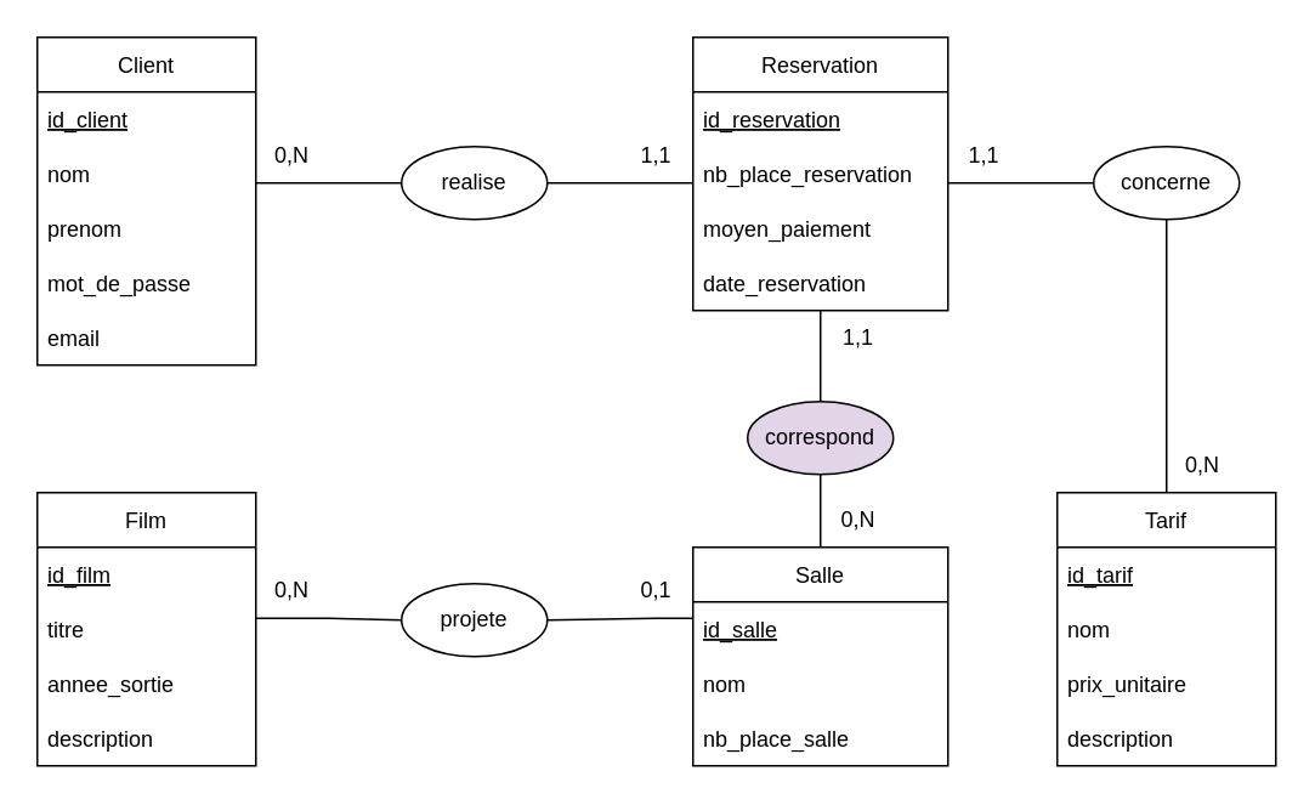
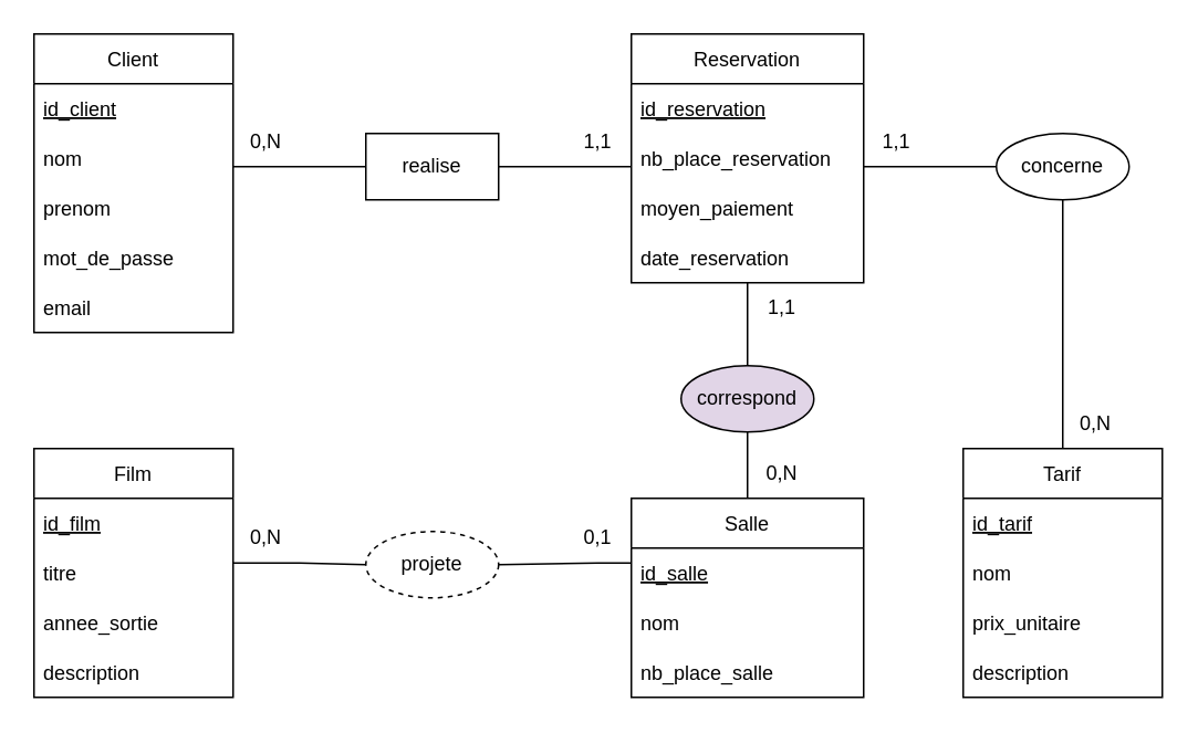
  <mxCell id="0" />
  <mxCell id="1" parent="0" />
  <mxCell id="2" style="edgeStyle=orthogonalEdgeStyle;rounded=0;orthogonalLoop=1;jettySize=auto;html=1;entryX=0;entryY=0.5;entryDx=0;entryDy=0;endArrow=none;endFill=0;" parent="1" source="3" target="9" edge="1"><mxGeometry relative="1" as="geometry"><Array as="points"><mxPoint x="160" y="100" /><mxPoint x="160" y="100" /></Array></mxGeometry></mxCell>
  <mxCell id="3" value="Client" style="swimlane;fontStyle=0;childLayout=stackLayout;horizontal=1;startSize=30;horizontalStack=0;resizeParent=1;resizeParentMax=0;resizeLast=0;collapsible=1;marginBottom=0;" parent="1" vertex="1"><mxGeometry x="20" y="20" width="120" height="180" as="geometry" /></mxCell>
  <mxCell id="4" value="id_client" style="text;strokeColor=none;fillColor=none;align=left;verticalAlign=middle;spacingLeft=4;spacingRight=4;overflow=hidden;points=[[0,0.5],[1,0.5]];portConstraint=eastwest;rotatable=0;fontStyle=4" parent="3" vertex="1"><mxGeometry y="30" width="120" height="30" as="geometry" /></mxCell>
  <mxCell id="5" value="nom" style="text;strokeColor=none;fillColor=none;align=left;verticalAlign=middle;spacingLeft=4;spacingRight=4;overflow=hidden;points=[[0,0.5],[1,0.5]];portConstraint=eastwest;rotatable=0;" parent="3" vertex="1"><mxGeometry y="60" width="120" height="30" as="geometry" /></mxCell>
  <mxCell id="6" value="prenom" style="text;strokeColor=none;fillColor=none;align=left;verticalAlign=middle;spacingLeft=4;spacingRight=4;overflow=hidden;points=[[0,0.5],[1,0.5]];portConstraint=eastwest;rotatable=0;" parent="3" vertex="1"><mxGeometry y="90" width="120" height="30" as="geometry" /></mxCell>
  <mxCell id="7" value="mot_de_passe" style="text;strokeColor=none;fillColor=none;align=left;verticalAlign=middle;spacingLeft=4;spacingRight=4;overflow=hidden;points=[[0,0.5],[1,0.5]];portConstraint=eastwest;rotatable=0;" vertex="1" parent="3"><mxGeometry y="120" width="120" height="30" as="geometry" /></mxCell>
  <mxCell id="8" value="email" style="text;strokeColor=none;fillColor=none;align=left;verticalAlign=middle;spacingLeft=4;spacingRight=4;overflow=hidden;points=[[0,0.5],[1,0.5]];portConstraint=eastwest;rotatable=0;" parent="3" vertex="1"><mxGeometry y="150" width="120" height="30" as="geometry" /></mxCell>
- <mxCell id="9" value="realise" style="ellipse;whiteSpace=wrap;html=1;" parent="1" vertex="1"><mxGeometry x="220" y="80" width="80" height="40" as="geometry" /></mxCell>
+ <mxCell id="9" value="realise" style="whiteSpace=wrap;html=1;rounded=0;" parent="1" vertex="1"><mxGeometry x="220" y="80" width="80" height="40" as="geometry" /></mxCell>
  <mxCell id="10" style="edgeStyle=orthogonalEdgeStyle;rounded=0;orthogonalLoop=1;jettySize=auto;html=1;entryX=0.5;entryY=1;entryDx=0;entryDy=0;endArrow=none;endFill=0;" parent="1" source="11" target="36" edge="1"><mxGeometry relative="1" as="geometry" /></mxCell>
  <mxCell id="11" value="Tarif" style="swimlane;fontStyle=0;childLayout=stackLayout;horizontal=1;startSize=30;horizontalStack=0;resizeParent=1;resizeParentMax=0;resizeLast=0;collapsible=1;marginBottom=0;" parent="1" vertex="1"><mxGeometry x="580" y="270" width="120" height="150" as="geometry" /></mxCell>
  <mxCell id="12" value="id_tarif" style="text;strokeColor=none;fillColor=none;align=left;verticalAlign=middle;spacingLeft=4;spacingRight=4;overflow=hidden;points=[[0,0.5],[1,0.5]];portConstraint=eastwest;rotatable=0;fontStyle=4" parent="11" vertex="1"><mxGeometry y="30" width="120" height="30" as="geometry" /></mxCell>
  <mxCell id="13" value="nom" style="text;strokeColor=none;fillColor=none;align=left;verticalAlign=middle;spacingLeft=4;spacingRight=4;overflow=hidden;points=[[0,0.5],[1,0.5]];portConstraint=eastwest;rotatable=0;" parent="11" vertex="1"><mxGeometry y="60" width="120" height="30" as="geometry" /></mxCell>
  <mxCell id="14" value="prix_unitaire" style="text;strokeColor=none;fillColor=none;align=left;verticalAlign=middle;spacingLeft=4;spacingRight=4;overflow=hidden;points=[[0,0.5],[1,0.5]];portConstraint=eastwest;rotatable=0;" parent="11" vertex="1"><mxGeometry y="90" width="120" height="30" as="geometry" /></mxCell>
  <mxCell id="15" value="description" style="text;strokeColor=none;fillColor=none;align=left;verticalAlign=middle;spacingLeft=4;spacingRight=4;overflow=hidden;points=[[0,0.5],[1,0.5]];portConstraint=eastwest;rotatable=0;" parent="11" vertex="1"><mxGeometry y="120" width="120" height="30" as="geometry" /></mxCell>
  <mxCell id="16" style="edgeStyle=orthogonalEdgeStyle;rounded=0;orthogonalLoop=1;jettySize=auto;html=1;entryX=0.5;entryY=1;entryDx=0;entryDy=0;endArrow=none;endFill=0;" parent="1" source="18" target="37" edge="1"><mxGeometry relative="1" as="geometry" /></mxCell>
  <mxCell id="17" style="edgeStyle=orthogonalEdgeStyle;rounded=0;orthogonalLoop=1;jettySize=auto;html=1;entryX=1;entryY=0.5;entryDx=0;entryDy=0;endArrow=none;endFill=0;" parent="1" source="18" target="35" edge="1"><mxGeometry relative="1" as="geometry"><Array as="points"><mxPoint x="360" y="339" /><mxPoint x="360" y="339" /></Array></mxGeometry></mxCell>
  <mxCell id="18" value="Salle" style="swimlane;fontStyle=0;childLayout=stackLayout;horizontal=1;startSize=30;horizontalStack=0;resizeParent=1;resizeParentMax=0;resizeLast=0;collapsible=1;marginBottom=0;" parent="1" vertex="1"><mxGeometry x="380" y="300" width="140" height="120" as="geometry" /></mxCell>
  <mxCell id="19" value="id_salle" style="text;strokeColor=none;fillColor=none;align=left;verticalAlign=middle;spacingLeft=4;spacingRight=4;overflow=hidden;points=[[0,0.5],[1,0.5]];portConstraint=eastwest;rotatable=0;fontStyle=4" parent="18" vertex="1"><mxGeometry y="30" width="140" height="30" as="geometry" /></mxCell>
  <mxCell id="20" value="nom" style="text;strokeColor=none;fillColor=none;align=left;verticalAlign=middle;spacingLeft=4;spacingRight=4;overflow=hidden;points=[[0,0.5],[1,0.5]];portConstraint=eastwest;rotatable=0;" parent="18" vertex="1"><mxGeometry y="60" width="140" height="30" as="geometry" /></mxCell>
  <mxCell id="21" value="nb_place_salle" style="text;strokeColor=none;fillColor=none;align=left;verticalAlign=middle;spacingLeft=4;spacingRight=4;overflow=hidden;points=[[0,0.5],[1,0.5]];portConstraint=eastwest;rotatable=0;" parent="18" vertex="1"><mxGeometry y="90" width="140" height="30" as="geometry" /></mxCell>
  <mxCell id="22" style="edgeStyle=orthogonalEdgeStyle;rounded=0;orthogonalLoop=1;jettySize=auto;html=1;entryX=0;entryY=0.5;entryDx=0;entryDy=0;endArrow=none;endFill=0;" parent="1" source="23" target="35" edge="1"><mxGeometry relative="1" as="geometry"><Array as="points"><mxPoint x="180" y="339" /><mxPoint x="180" y="339" /></Array></mxGeometry></mxCell>
  <mxCell id="23" value="Film" style="swimlane;fontStyle=0;childLayout=stackLayout;horizontal=1;startSize=30;horizontalStack=0;resizeParent=1;resizeParentMax=0;resizeLast=0;collapsible=1;marginBottom=0;" parent="1" vertex="1"><mxGeometry x="20" y="270" width="120" height="150" as="geometry" /></mxCell>
  <mxCell id="24" value="id_film" style="text;strokeColor=none;fillColor=none;align=left;verticalAlign=middle;spacingLeft=4;spacingRight=4;overflow=hidden;points=[[0,0.5],[1,0.5]];portConstraint=eastwest;rotatable=0;fontStyle=4" parent="23" vertex="1"><mxGeometry y="30" width="120" height="30" as="geometry" /></mxCell>
  <mxCell id="25" value="titre" style="text;strokeColor=none;fillColor=none;align=left;verticalAlign=middle;spacingLeft=4;spacingRight=4;overflow=hidden;points=[[0,0.5],[1,0.5]];portConstraint=eastwest;rotatable=0;" parent="23" vertex="1"><mxGeometry y="60" width="120" height="30" as="geometry" /></mxCell>
  <mxCell id="26" value="annee_sortie" style="text;strokeColor=none;fillColor=none;align=left;verticalAlign=middle;spacingLeft=4;spacingRight=4;overflow=hidden;points=[[0,0.5],[1,0.5]];portConstraint=eastwest;rotatable=0;" parent="23" vertex="1"><mxGeometry y="90" width="120" height="30" as="geometry" /></mxCell>
  <mxCell id="27" value="description" style="text;strokeColor=none;fillColor=none;align=left;verticalAlign=middle;spacingLeft=4;spacingRight=4;overflow=hidden;points=[[0,0.5],[1,0.5]];portConstraint=eastwest;rotatable=0;" parent="23" vertex="1"><mxGeometry y="120" width="120" height="30" as="geometry" /></mxCell>
  <mxCell id="28" style="edgeStyle=orthogonalEdgeStyle;rounded=0;orthogonalLoop=1;jettySize=auto;html=1;endArrow=none;endFill=0;entryX=0;entryY=0.5;entryDx=0;entryDy=0;" parent="1" source="30" target="36" edge="1"><mxGeometry relative="1" as="geometry"><mxPoint x="580" y="95" as="targetPoint" /><Array as="points"><mxPoint x="600" y="100" /></Array></mxGeometry></mxCell>
  <mxCell id="29" style="edgeStyle=orthogonalEdgeStyle;rounded=0;orthogonalLoop=1;jettySize=auto;html=1;endArrow=none;endFill=0;entryX=1;entryY=0.5;entryDx=0;entryDy=0;" parent="1" source="30" target="37" edge="1"><mxGeometry relative="1" as="geometry"><mxPoint x="470" y="210" as="targetPoint" /><Array as="points"><mxPoint x="450" y="239" /></Array></mxGeometry></mxCell>
  <mxCell id="30" value="Reservation" style="swimlane;fontStyle=0;childLayout=stackLayout;horizontal=1;startSize=30;horizontalStack=0;resizeParent=1;resizeParentMax=0;resizeLast=0;collapsible=1;marginBottom=0;" parent="1" vertex="1"><mxGeometry x="380" y="20" width="140" height="150" as="geometry" /></mxCell>
  <mxCell id="31" value="id_reservation" style="text;strokeColor=none;fillColor=none;align=left;verticalAlign=middle;spacingLeft=4;spacingRight=4;overflow=hidden;points=[[0,0.5],[1,0.5]];portConstraint=eastwest;rotatable=0;fontStyle=4" parent="30" vertex="1"><mxGeometry y="30" width="140" height="30" as="geometry" /></mxCell>
  <mxCell id="32" value="nb_place_reservation" style="text;strokeColor=none;fillColor=none;align=left;verticalAlign=middle;spacingLeft=4;spacingRight=4;overflow=hidden;points=[[0,0.5],[1,0.5]];portConstraint=eastwest;rotatable=0;" parent="30" vertex="1"><mxGeometry y="60" width="140" height="30" as="geometry" /></mxCell>
  <mxCell id="33" value="moyen_paiement" style="text;strokeColor=none;fillColor=none;align=left;verticalAlign=middle;spacingLeft=4;spacingRight=4;overflow=hidden;points=[[0,0.5],[1,0.5]];portConstraint=eastwest;rotatable=0;" parent="30" vertex="1"><mxGeometry y="90" width="140" height="30" as="geometry" /></mxCell>
  <mxCell id="34" value="date_reservation" style="text;strokeColor=none;fillColor=none;align=left;verticalAlign=middle;spacingLeft=4;spacingRight=4;overflow=hidden;points=[[0,0.5],[1,0.5]];portConstraint=eastwest;rotatable=0;" parent="30" vertex="1"><mxGeometry y="120" width="140" height="30" as="geometry" /></mxCell>
- <mxCell id="35" value="projete" style="ellipse;whiteSpace=wrap;html=1;" parent="1" vertex="1"><mxGeometry x="220" y="320" width="80" height="40" as="geometry" /></mxCell>
+ <mxCell id="35" value="projete" style="ellipse;whiteSpace=wrap;html=1;dashed=1;" parent="1" vertex="1"><mxGeometry x="220" y="320" width="80" height="40" as="geometry" /></mxCell>
  <mxCell id="36" value="concerne" style="ellipse;whiteSpace=wrap;html=1;" parent="1" vertex="1"><mxGeometry x="600" y="80" width="80" height="40" as="geometry" /></mxCell>
  <mxCell id="37" value="correspond" style="ellipse;whiteSpace=wrap;html=1;fillColor=#e1d5e7;" parent="1" vertex="1"><mxGeometry x="410" y="220" width="80" height="40" as="geometry" /></mxCell>
  <mxCell id="38" style="edgeStyle=orthogonalEdgeStyle;rounded=0;orthogonalLoop=1;jettySize=auto;html=1;entryX=1;entryY=0.5;entryDx=0;entryDy=0;endArrow=none;endFill=0;" parent="1" source="32" target="9" edge="1"><mxGeometry relative="1" as="geometry"><Array as="points"><mxPoint x="360" y="100" /><mxPoint x="360" y="100" /></Array></mxGeometry></mxCell>
  <mxCell id="39" value="0,N" style="text;html=1;strokeColor=none;fillColor=none;align=center;verticalAlign=middle;whiteSpace=wrap;rounded=0;" parent="1" vertex="1"><mxGeometry x="140" y="308.75" width="40" height="30" as="geometry" /></mxCell>
  <mxCell id="40" value="0,1" style="text;html=1;strokeColor=none;fillColor=none;align=center;verticalAlign=middle;whiteSpace=wrap;rounded=0;" parent="1" vertex="1"><mxGeometry x="340" y="308.75" width="40" height="30" as="geometry" /></mxCell>
  <mxCell id="41" value="0,N" style="text;html=1;strokeColor=none;fillColor=none;align=center;verticalAlign=middle;whiteSpace=wrap;rounded=0;" parent="1" vertex="1"><mxGeometry x="451.25" y="270" width="40" height="30" as="geometry" /></mxCell>
  <mxCell id="42" value="1,1" style="text;html=1;strokeColor=none;fillColor=none;align=center;verticalAlign=middle;whiteSpace=wrap;rounded=0;" parent="1" vertex="1"><mxGeometry x="451.25" y="170" width="40" height="30" as="geometry" /></mxCell>
  <mxCell id="43" value="0,N" style="text;html=1;strokeColor=none;fillColor=none;align=center;verticalAlign=middle;whiteSpace=wrap;rounded=0;" parent="1" vertex="1"><mxGeometry x="140" y="70" width="40" height="30" as="geometry" /></mxCell>
  <mxCell id="44" value="1,1" style="text;html=1;strokeColor=none;fillColor=none;align=center;verticalAlign=middle;whiteSpace=wrap;rounded=0;" parent="1" vertex="1"><mxGeometry x="340" y="70" width="40" height="30" as="geometry" /></mxCell>
  <mxCell id="45" value="1,1" style="text;html=1;strokeColor=none;fillColor=none;align=center;verticalAlign=middle;whiteSpace=wrap;rounded=0;" parent="1" vertex="1"><mxGeometry x="520" y="70" width="40" height="30" as="geometry" /></mxCell>
  <mxCell id="46" value="0,N" style="text;html=1;strokeColor=none;fillColor=none;align=center;verticalAlign=middle;whiteSpace=wrap;rounded=0;" parent="1" vertex="1"><mxGeometry x="640" y="240" width="40" height="30" as="geometry" /></mxCell>
